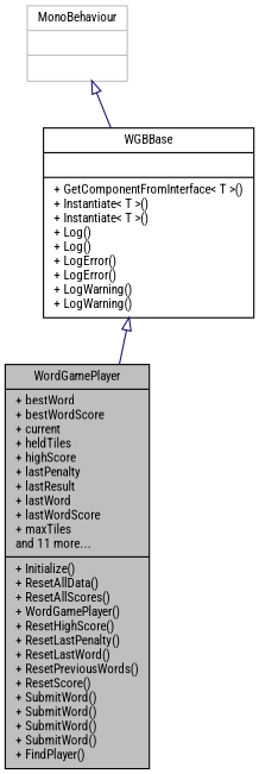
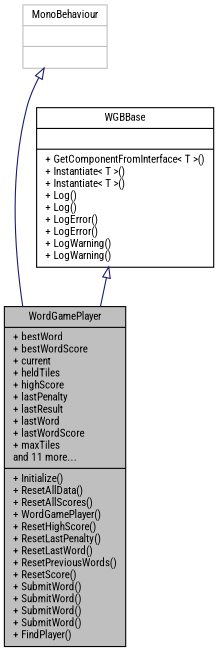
  digraph {
    fontname="Roboto Condensed"
    node [color=black fontname="Roboto Condensed" fontsize=10 shape=record]
    edge [arrowtail=onormal color=midnightblue dir=back fontname="Roboto Condensed" fontsize=10 labelfontname=Helvetica labelfontsize=10 style=solid]
    n1 [fillcolor=grey75 fontcolor=black height=0.2 label="{WordGamePlayer\n|+ bestWord\l+ bestWordScore\l+ current\l+ heldTiles\l+ highScore\l+ lastPenalty\l+ lastResult\l+ lastWord\l+ lastWordScore\l+ maxTiles\land 11 more...\l|+ Initialize()\l+ ResetAllData()\l+ ResetAllScores()\l+ WordGamePlayer()\l+ ResetHighScore()\l+ ResetLastPenalty()\l+ ResetLastWord()\l+ ResetPreviousWords()\l+ ResetScore()\l+ SubmitWord()\l+ SubmitWord()\l+ SubmitWord()\l+ SubmitWord()\l+ FindPlayer()\l}" style=filled width=0.4]
    n2 [height=0.2 label="{WGBBase\n||+ GetComponentFromInterface\< T \>()\l+ Instantiate\< T \>()\l+ Instantiate\< T \>()\l+ Log()\l+ Log()\l+ LogError()\l+ LogError()\l+ LogWarning()\l+ LogWarning()\l}" width=0.4]
    n3 [color=grey75 height=0.2 label="{MonoBehaviour\n||}" width=0.4]
    n2 -> n1
-   n3 -> n2
+   n3 -> n1
  }
